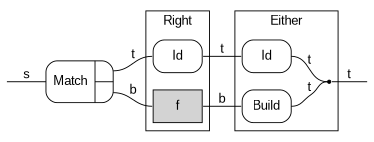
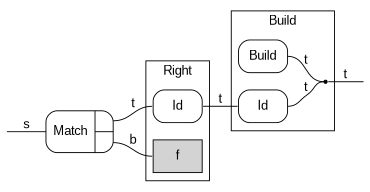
  digraph {
    compound=true
    fontname="Liberation Sans"
    rankdir=LR
    node [fontname="Liberation Sans" shape=record style=rounded]
    edge [arrowhead=none fontname="Liberation Sans" headport=w tailport=e]
    n1 [label=Id]
    f [style=filled]
    Build
    n4 [label=Id]
    EitherOut1 [shape=point]
    out [shape=point style=invis]
    in [shape=point style=invis]
    n8 [label="{Match|{<o1>|<o2>}}"]
    subgraph cluster_1 {
      label=Right
      n1
      f
    }
    subgraph cluster_2 {
-     label=Either
+     label=Build
      EitherOut1
      subgraph sub_3 {
        label=Either
        rank=same
        Build
        n4
      }
    }
    n1 -> n4 [label=t]
-   f -> Build [label=b]
    Build -> EitherOut1 [label=t]
    n4 -> EitherOut1 [label=t]
    EitherOut1 -> out [label=t]
    in -> n8 [label=s]
    n8 -> n1 [label=t tailport="o1:e"]
    n8 -> f [label=b tailport="o2:e"]
  }
